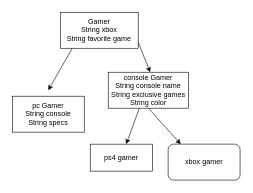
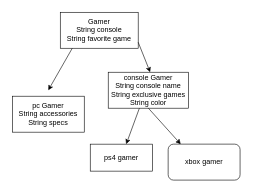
  <mxCell id="0" />
  <mxCell id="1" parent="0" />
- <mxCell id="2" value="Gamer&lt;br&gt;String xbox&lt;br&gt;String favorite game" style="rounded=0;whiteSpace=wrap;html=1;" vertex="1" parent="1"><mxGeometry x="100" y="20" width="130" height="60" as="geometry" /></mxCell>
+ <mxCell id="2" value="Gamer&lt;br&gt;String console&lt;br&gt;String favorite game" style="rounded=0;whiteSpace=wrap;html=1;" vertex="1" parent="1"><mxGeometry x="100" y="20" width="130" height="60" as="geometry" /></mxCell>
  <mxCell id="3" value="" style="endArrow=classic;html=1;" edge="1" parent="1"><mxGeometry width="50" height="50" relative="1" as="geometry"><mxPoint x="230" y="70" as="sourcePoint" /><mxPoint x="250" y="120" as="targetPoint" /><Array as="points" /></mxGeometry></mxCell>
  <mxCell id="4" value="console Gamer&lt;br&gt;String console name&lt;br&gt;String exclusive games&lt;br&gt;String color&lt;br&gt;" style="rounded=0;whiteSpace=wrap;html=1;" vertex="1" parent="1"><mxGeometry x="180" y="120" width="134" height="60" as="geometry" /></mxCell>
  <mxCell id="5" value="" style="endArrow=classic;html=1;entryX=0.577;entryY=0;entryDx=0;entryDy=0;entryPerimeter=0;" edge="1" parent="1" target="7"><mxGeometry width="50" height="50" relative="1" as="geometry"><mxPoint x="232" y="180" as="sourcePoint" /><mxPoint x="210" y="230" as="targetPoint" /></mxGeometry></mxCell>
  <mxCell id="6" value="" style="endArrow=classic;html=1;exitX=0.5;exitY=1;exitDx=0;exitDy=0;entryX=0.175;entryY=0;entryDx=0;entryDy=0;entryPerimeter=0;" edge="1" parent="1" source="4" target="8"><mxGeometry width="50" height="50" relative="1" as="geometry"><mxPoint x="230" y="220" as="sourcePoint" /><mxPoint x="300" y="230" as="targetPoint" /></mxGeometry></mxCell>
  <mxCell id="7" value="ps4 gamer&lt;br&gt;" style="rounded=0;whiteSpace=wrap;html=1;" vertex="1" parent="1"><mxGeometry x="150" y="240" width="104" height="45" as="geometry" /></mxCell>
  <mxCell id="8" value="xbox gamer" style="whiteSpace=wrap;html=1;rounded=1;" vertex="1" parent="1"><mxGeometry x="280" y="240" width="120" height="60" as="geometry" /></mxCell>
  <mxCell id="9" value="" style="endArrow=classic;html=1;" edge="1" parent="1"><mxGeometry width="50" height="50" relative="1" as="geometry"><mxPoint x="120" y="80" as="sourcePoint" /><mxPoint x="80" y="150" as="targetPoint" /><Array as="points" /></mxGeometry></mxCell>
- <mxCell id="10" value="pc Gamer&lt;br&gt;String console&lt;br&gt;String specs" style="rounded=0;whiteSpace=wrap;html=1;" vertex="1" parent="1"><mxGeometry x="20" y="160" width="120" height="60" as="geometry" /></mxCell>
+ <mxCell id="10" value="pc Gamer&lt;br&gt;String accessories&lt;br&gt;String specs" style="rounded=0;whiteSpace=wrap;html=1;" vertex="1" parent="1"><mxGeometry x="20" y="160" width="120" height="60" as="geometry" /></mxCell>
